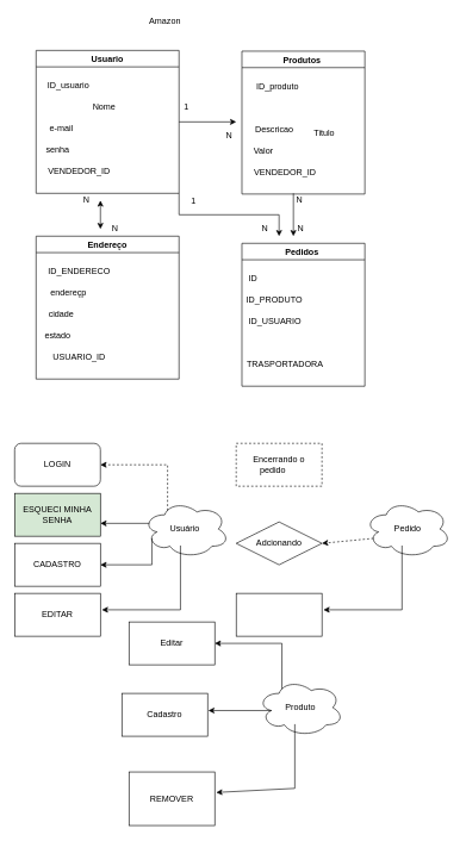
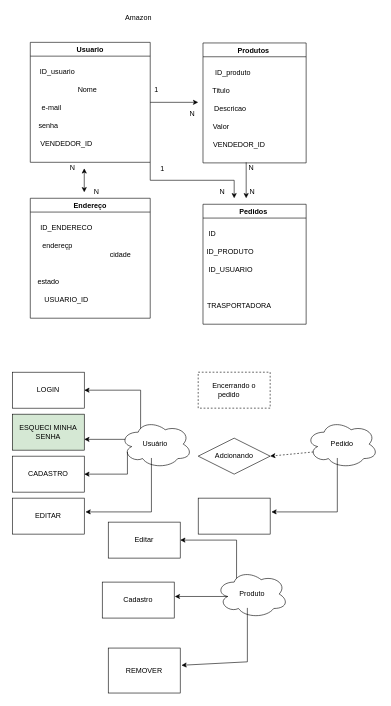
  <mxCell id="0" />
  <mxCell id="1" parent="0" />
  <mxCell id="2" value="Produtos " style="swimlane;" vertex="1" parent="1"><mxGeometry x="338" y="71" width="172" height="200" as="geometry" /></mxCell>
  <mxCell id="3" value="ID_produto&lt;span style=&quot;white-space: pre&quot;&gt;&#09;&lt;/span&gt;" style="text;html=1;align=center;verticalAlign=middle;resizable=0;points=[];autosize=1;strokeColor=none;fillColor=none;" vertex="1" parent="2"><mxGeometry x="10" y="40" width="100" height="20" as="geometry" /></mxCell>
- <mxCell id="4" value="Titulo" style="text;html=1;align=center;verticalAlign=middle;resizable=0;points=[];autosize=1;strokeColor=none;fillColor=none;" vertex="1" parent="2"><mxGeometry x="95" y="105" width="40" height="20" as="geometry" /></mxCell>
+ <mxCell id="4" value="Titulo" style="text;html=1;align=center;verticalAlign=middle;resizable=0;points=[];autosize=1;strokeColor=none;fillColor=none;" vertex="1" parent="2"><mxGeometry x="10" y="70" width="40" height="20" as="geometry" /></mxCell>
  <mxCell id="5" value="Descricao" style="text;html=1;align=center;verticalAlign=middle;resizable=0;points=[];autosize=1;strokeColor=none;fillColor=none;" vertex="1" parent="2"><mxGeometry x="10" y="100" width="70" height="20" as="geometry" /></mxCell>
  <mxCell id="6" value="Valor" style="text;html=1;align=center;verticalAlign=middle;resizable=0;points=[];autosize=1;strokeColor=none;fillColor=none;" vertex="1" parent="2"><mxGeometry x="10" y="130" width="40" height="20" as="geometry" /></mxCell>
  <mxCell id="7" value="VENDEDOR_ID" style="text;html=1;align=center;verticalAlign=middle;resizable=0;points=[];autosize=1;strokeColor=none;fillColor=none;" vertex="1" parent="2"><mxGeometry x="10" y="160" width="100" height="20" as="geometry" /></mxCell>
  <mxCell id="8" value="Amazon" style="text;html=1;align=center;verticalAlign=middle;resizable=0;points=[];autosize=1;strokeColor=none;fillColor=none;" vertex="1" parent="1"><mxGeometry x="200" y="20" width="60" height="20" as="geometry" /></mxCell>
  <mxCell id="9" value="Usuario" style="swimlane;" vertex="1" parent="1"><mxGeometry x="50" y="70" width="200" height="200" as="geometry" /></mxCell>
  <mxCell id="10" value="ID_usuario" style="text;html=1;align=center;verticalAlign=middle;resizable=0;points=[];autosize=1;strokeColor=none;fillColor=none;" vertex="1" parent="9"><mxGeometry x="10" y="40" width="70" height="20" as="geometry" /></mxCell>
  <mxCell id="11" value="Nome" style="text;html=1;align=center;verticalAlign=middle;resizable=0;points=[];autosize=1;strokeColor=none;fillColor=none;" vertex="1" parent="9"><mxGeometry x="70" y="70" width="50" height="20" as="geometry" /></mxCell>
  <mxCell id="12" value="e-mail" style="text;html=1;align=center;verticalAlign=middle;resizable=0;points=[];autosize=1;strokeColor=none;fillColor=none;" vertex="1" parent="9"><mxGeometry x="10" y="100" width="50" height="20" as="geometry" /></mxCell>
  <mxCell id="13" value="senha" style="text;html=1;align=center;verticalAlign=middle;resizable=0;points=[];autosize=1;strokeColor=none;fillColor=none;" vertex="1" parent="9"><mxGeometry x="5" y="130" width="50" height="20" as="geometry" /></mxCell>
  <mxCell id="14" value="VENDEDOR_ID" style="text;html=1;align=center;verticalAlign=middle;resizable=0;points=[];autosize=1;strokeColor=none;fillColor=none;" vertex="1" parent="9"><mxGeometry x="10" y="160" width="100" height="20" as="geometry" /></mxCell>
  <mxCell id="15" value="Endereço" style="swimlane;" vertex="1" parent="1"><mxGeometry x="50" y="330" width="200" height="200" as="geometry" /></mxCell>
  <mxCell id="16" value="ID_ENDERECO" style="text;html=1;align=center;verticalAlign=middle;resizable=0;points=[];autosize=1;strokeColor=none;fillColor=none;" vertex="1" parent="15"><mxGeometry x="10" y="40" width="100" height="20" as="geometry" /></mxCell>
  <mxCell id="17" value="endereçp" style="text;html=1;align=center;verticalAlign=middle;resizable=0;points=[];autosize=1;strokeColor=none;fillColor=none;" vertex="1" parent="15"><mxGeometry x="10" y="70" width="70" height="20" as="geometry" /></mxCell>
- <mxCell id="18" value="cidade" style="text;html=1;align=center;verticalAlign=middle;resizable=0;points=[];autosize=1;strokeColor=none;fillColor=none;" vertex="1" parent="15"><mxGeometry x="10" y="100" width="50" height="20" as="geometry" /></mxCell>
+ <mxCell id="18" value="cidade" style="text;html=1;align=center;verticalAlign=middle;resizable=0;points=[];autosize=1;strokeColor=none;fillColor=none;" vertex="1" parent="15"><mxGeometry x="125" y="85" width="50" height="20" as="geometry" /></mxCell>
  <mxCell id="19" value="estado" style="text;html=1;align=center;verticalAlign=middle;resizable=0;points=[];autosize=1;strokeColor=none;fillColor=none;" vertex="1" parent="15"><mxGeometry x="5" y="130" width="50" height="20" as="geometry" /></mxCell>
  <mxCell id="20" value="USUARIO_ID" style="text;html=1;align=center;verticalAlign=middle;resizable=0;points=[];autosize=1;strokeColor=none;fillColor=none;" vertex="1" parent="15"><mxGeometry x="15" y="160" width="90" height="20" as="geometry" /></mxCell>
  <mxCell id="21" value="" style="endArrow=classic;startArrow=classic;html=1;rounded=0;" edge="1" parent="1"><mxGeometry width="50" height="50" relative="1" as="geometry"><mxPoint x="140" y="320" as="sourcePoint" /><mxPoint x="140" y="280" as="targetPoint" /></mxGeometry></mxCell>
  <mxCell id="22" value="N" style="text;html=1;align=center;verticalAlign=middle;resizable=0;points=[];autosize=1;strokeColor=none;fillColor=none;" vertex="1" parent="1"><mxGeometry x="110" y="270" width="20" height="20" as="geometry" /></mxCell>
  <mxCell id="23" value="N" style="text;html=1;align=center;verticalAlign=middle;resizable=0;points=[];autosize=1;strokeColor=none;fillColor=none;" vertex="1" parent="1"><mxGeometry x="150" y="310" width="20" height="20" as="geometry" /></mxCell>
  <mxCell id="24" value="Pedidos " style="swimlane;" vertex="1" parent="1"><mxGeometry x="338" y="340" width="172" height="200" as="geometry" /></mxCell>
  <mxCell id="25" value="ID" style="text;html=1;align=center;verticalAlign=middle;resizable=0;points=[];autosize=1;strokeColor=none;fillColor=none;" vertex="1" parent="24"><mxGeometry y="40" width="30" height="20" as="geometry" /></mxCell>
  <mxCell id="26" value="ID_PRODUTO" style="text;html=1;align=center;verticalAlign=middle;resizable=0;points=[];autosize=1;strokeColor=none;fillColor=none;" vertex="1" parent="24"><mxGeometry y="70" width="90" height="20" as="geometry" /></mxCell>
  <mxCell id="27" value="ID_USUARIO" style="text;html=1;align=center;verticalAlign=middle;resizable=0;points=[];autosize=1;strokeColor=none;fillColor=none;" vertex="1" parent="24"><mxGeometry x="1" y="100" width="90" height="20" as="geometry" /></mxCell>
  <mxCell id="28" value="TRASPORTADORA" style="text;html=1;align=center;verticalAlign=middle;resizable=0;points=[];autosize=1;strokeColor=none;fillColor=none;" vertex="1" parent="24"><mxGeometry y="160" width="120" height="20" as="geometry" /></mxCell>
  <mxCell id="29" value="" style="endArrow=classic;html=1;rounded=0;exitX=1;exitY=1;exitDx=0;exitDy=0;" edge="1" parent="1" source="9"><mxGeometry width="50" height="50" relative="1" as="geometry"><mxPoint x="270" y="290" as="sourcePoint" /><mxPoint x="390" y="330" as="targetPoint" /><Array as="points"><mxPoint x="250" y="300" /><mxPoint x="390" y="300" /></Array></mxGeometry></mxCell>
  <mxCell id="30" value="N" style="text;html=1;align=center;verticalAlign=middle;resizable=0;points=[];autosize=1;strokeColor=none;fillColor=none;" vertex="1" parent="1"><mxGeometry x="360" y="310" width="20" height="20" as="geometry" /></mxCell>
  <mxCell id="31" value="1" style="text;html=1;align=center;verticalAlign=middle;resizable=0;points=[];autosize=1;strokeColor=none;fillColor=none;" vertex="1" parent="1"><mxGeometry x="260" y="271" width="20" height="20" as="geometry" /></mxCell>
  <mxCell id="32" value="" style="endArrow=classic;html=1;rounded=0;" edge="1" parent="1"><mxGeometry width="50" height="50" relative="1" as="geometry"><mxPoint x="410" y="270" as="sourcePoint" /><mxPoint x="410" y="330" as="targetPoint" /></mxGeometry></mxCell>
  <mxCell id="33" value="" style="endArrow=classic;html=1;rounded=0;exitX=1;exitY=0.5;exitDx=0;exitDy=0;" edge="1" parent="1" source="9"><mxGeometry width="50" height="50" relative="1" as="geometry"><mxPoint x="400" y="310" as="sourcePoint" /><mxPoint x="330" y="170" as="targetPoint" /></mxGeometry></mxCell>
  <mxCell id="34" value="1" style="text;html=1;align=center;verticalAlign=middle;resizable=0;points=[];autosize=1;strokeColor=none;fillColor=none;" vertex="1" parent="1"><mxGeometry x="250" y="140" width="20" height="20" as="geometry" /></mxCell>
  <mxCell id="35" value="N" style="text;html=1;align=center;verticalAlign=middle;resizable=0;points=[];autosize=1;strokeColor=none;fillColor=none;" vertex="1" parent="1"><mxGeometry x="310" y="180" width="20" height="20" as="geometry" /></mxCell>
  <mxCell id="36" value="N" style="text;html=1;align=center;verticalAlign=middle;resizable=0;points=[];autosize=1;strokeColor=none;fillColor=none;" vertex="1" parent="1"><mxGeometry x="408" y="270" width="20" height="20" as="geometry" /></mxCell>
  <mxCell id="37" value="N" style="text;html=1;align=center;verticalAlign=middle;resizable=0;points=[];autosize=1;strokeColor=none;fillColor=none;" vertex="1" parent="1"><mxGeometry x="410" y="310" width="20" height="20" as="geometry" /></mxCell>
  <mxCell id="38" value="Usuário&amp;nbsp;" style="ellipse;shape=cloud;whiteSpace=wrap;html=1;" vertex="1" parent="1"><mxGeometry x="200" y="700" width="120" height="80" as="geometry" /></mxCell>
  <mxCell id="39" value="ESQUECI MINHA SENHA" style="rounded=0;whiteSpace=wrap;html=1;fillColor=#d5e8d4;" vertex="1" parent="1"><mxGeometry x="20" y="690" width="120" height="60" as="geometry" /></mxCell>
  <mxCell id="40" value="CADASTRO" style="rounded=0;whiteSpace=wrap;html=1;" vertex="1" parent="1"><mxGeometry x="20" y="760" width="120" height="60" as="geometry" /></mxCell>
  <mxCell id="41" value="EDITAR" style="rounded=0;whiteSpace=wrap;html=1;" vertex="1" parent="1"><mxGeometry x="20" y="830" width="120" height="60" as="geometry" /></mxCell>
- <mxCell id="42" value="LOGIN" style="whiteSpace=wrap;html=1;rounded=1;" vertex="1" parent="1"><mxGeometry x="20" y="620" width="120" height="60" as="geometry" /></mxCell>
- <mxCell id="43" value="" style="endArrow=classic;html=1;rounded=0;entryX=1;entryY=0.5;entryDx=0;entryDy=0;exitX=0.283;exitY=0.175;exitDx=0;exitDy=0;exitPerimeter=0;dashed=1;" edge="1" parent="1" source="38" target="42"><mxGeometry width="50" height="50" relative="1" as="geometry"><mxPoint x="400" y="910" as="sourcePoint" /><mxPoint x="450" y="860" as="targetPoint" /><Array as="points"><mxPoint x="234" y="650" /></Array></mxGeometry></mxCell>
+ <mxCell id="42" value="LOGIN" style="rounded=0;whiteSpace=wrap;html=1;" vertex="1" parent="1"><mxGeometry x="20" y="620" width="120" height="60" as="geometry" /></mxCell>
+ <mxCell id="43" value="" style="endArrow=classic;html=1;rounded=0;entryX=1;entryY=0.5;entryDx=0;entryDy=0;exitX=0.283;exitY=0.175;exitDx=0;exitDy=0;exitPerimeter=0;" edge="1" parent="1" source="38" target="42"><mxGeometry width="50" height="50" relative="1" as="geometry"><mxPoint x="400" y="910" as="sourcePoint" /><mxPoint x="450" y="860" as="targetPoint" /><Array as="points"><mxPoint x="234" y="650" /></Array></mxGeometry></mxCell>
  <mxCell id="44" value="" style="endArrow=classic;html=1;rounded=0;exitX=0.07;exitY=0.4;exitDx=0;exitDy=0;exitPerimeter=0;" edge="1" parent="1" source="38"><mxGeometry width="50" height="50" relative="1" as="geometry"><mxPoint x="284.027" y="711.444" as="sourcePoint" /><mxPoint x="140" y="732" as="targetPoint" /></mxGeometry></mxCell>
  <mxCell id="45" value="" style="endArrow=classic;html=1;rounded=0;entryX=1;entryY=0.5;entryDx=0;entryDy=0;exitX=0.1;exitY=0.663;exitDx=0;exitDy=0;exitPerimeter=0;" edge="1" parent="1" source="38" target="40"><mxGeometry width="50" height="50" relative="1" as="geometry"><mxPoint x="248.029" y="730.011" as="sourcePoint" /><mxPoint x="170" y="700" as="targetPoint" /><Array as="points"><mxPoint x="212" y="790" /></Array></mxGeometry></mxCell>
  <mxCell id="46" value="" style="endArrow=classic;html=1;rounded=0;entryX=1.017;entryY=0.383;entryDx=0;entryDy=0;exitX=0.1;exitY=0.663;exitDx=0;exitDy=0;exitPerimeter=0;entryPerimeter=0;" edge="1" parent="1" target="41"><mxGeometry width="50" height="50" relative="1" as="geometry"><mxPoint x="252" y="763.04" as="sourcePoint" /><mxPoint x="170" y="775" as="targetPoint" /><Array as="points"><mxPoint x="252" y="853" /></Array></mxGeometry></mxCell>
  <mxCell id="47" value="Pedido" style="ellipse;shape=cloud;whiteSpace=wrap;html=1;" vertex="1" parent="1"><mxGeometry x="510" y="700" width="120" height="80" as="geometry" /></mxCell>
  <mxCell id="48" value="Adcionando" style="rhombus;whiteSpace=wrap;html=1;" vertex="1" parent="1"><mxGeometry x="330" y="730" width="120" height="60" as="geometry" /></mxCell>
  <mxCell id="49" value="" style="rounded=0;whiteSpace=wrap;html=1;" vertex="1" parent="1"><mxGeometry x="330" y="830" width="120" height="60" as="geometry" /></mxCell>
  <mxCell id="50" value="Encerrando o pedido&lt;span style=&quot;white-space: pre&quot;&gt;&#09;&lt;/span&gt;" style="rounded=0;whiteSpace=wrap;html=1;dashed=1;" vertex="1" parent="1"><mxGeometry x="330" y="620" width="120" height="60" as="geometry" /></mxCell>
  <mxCell id="51" value="" style="endArrow=classic;html=1;rounded=0;entryX=1;entryY=0.5;entryDx=0;entryDy=0;exitX=0.1;exitY=0.663;exitDx=0;exitDy=0;exitPerimeter=0;dashed=1;" edge="1" source="47" target="48" parent="1"><mxGeometry width="50" height="50" relative="1" as="geometry"><mxPoint x="558.029" y="730.011" as="sourcePoint" /><mxPoint x="480" y="700" as="targetPoint" /><Array as="points" /></mxGeometry></mxCell>
  <mxCell id="52" value="" style="endArrow=classic;html=1;rounded=0;entryX=1.017;entryY=0.383;entryDx=0;entryDy=0;exitX=0.1;exitY=0.663;exitDx=0;exitDy=0;exitPerimeter=0;entryPerimeter=0;" edge="1" target="49" parent="1"><mxGeometry width="50" height="50" relative="1" as="geometry"><mxPoint x="562" y="763.04" as="sourcePoint" /><mxPoint x="480" y="775" as="targetPoint" /><Array as="points"><mxPoint x="562" y="853" /></Array></mxGeometry></mxCell>
  <mxCell id="53" value="Produto" style="ellipse;shape=cloud;whiteSpace=wrap;html=1;" vertex="1" parent="1"><mxGeometry x="360" y="950" width="120" height="80" as="geometry" /></mxCell>
  <mxCell id="54" value="Cadastro" style="rounded=0;whiteSpace=wrap;html=1;" vertex="1" parent="1"><mxGeometry x="170" y="970" width="120" height="60" as="geometry" /></mxCell>
  <mxCell id="55" value="REMOVER" style="rounded=0;whiteSpace=wrap;html=1;" vertex="1" parent="1"><mxGeometry x="180" y="1080" width="120" height="75" as="geometry" /></mxCell>
  <mxCell id="56" value="Editar" style="rounded=0;whiteSpace=wrap;html=1;" vertex="1" parent="1"><mxGeometry x="180" y="870" width="120" height="60" as="geometry" /></mxCell>
  <mxCell id="57" value="" style="endArrow=classic;html=1;rounded=0;entryX=1;entryY=0.5;entryDx=0;entryDy=0;exitX=0.283;exitY=0.175;exitDx=0;exitDy=0;exitPerimeter=0;" edge="1" source="53" target="56" parent="1"><mxGeometry width="50" height="50" relative="1" as="geometry"><mxPoint x="560" y="1160" as="sourcePoint" /><mxPoint x="610" y="1110" as="targetPoint" /><Array as="points"><mxPoint x="394" y="900" /></Array></mxGeometry></mxCell>
  <mxCell id="58" value="" style="endArrow=classic;html=1;rounded=0;entryX=1.008;entryY=0.4;entryDx=0;entryDy=0;exitX=0.16;exitY=0.55;exitDx=0;exitDy=0;exitPerimeter=0;entryPerimeter=0;" edge="1" source="53" target="54" parent="1"><mxGeometry width="50" height="50" relative="1" as="geometry"><mxPoint x="408.029" y="980.011" as="sourcePoint" /><mxPoint x="330" y="950" as="targetPoint" /><Array as="points" /></mxGeometry></mxCell>
  <mxCell id="59" value="" style="endArrow=classic;html=1;rounded=0;entryX=1.017;entryY=0.383;entryDx=0;entryDy=0;exitX=0.1;exitY=0.663;exitDx=0;exitDy=0;exitPerimeter=0;entryPerimeter=0;" edge="1" target="55" parent="1"><mxGeometry width="50" height="50" relative="1" as="geometry"><mxPoint x="412" y="1013.04" as="sourcePoint" /><mxPoint x="330" y="1025" as="targetPoint" /><Array as="points"><mxPoint x="412" y="1103" /></Array></mxGeometry></mxCell>
